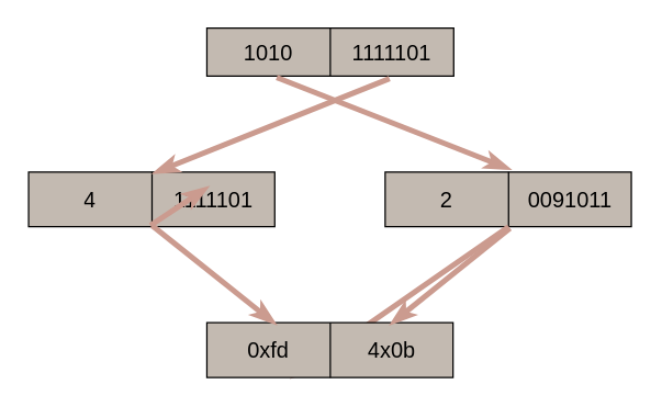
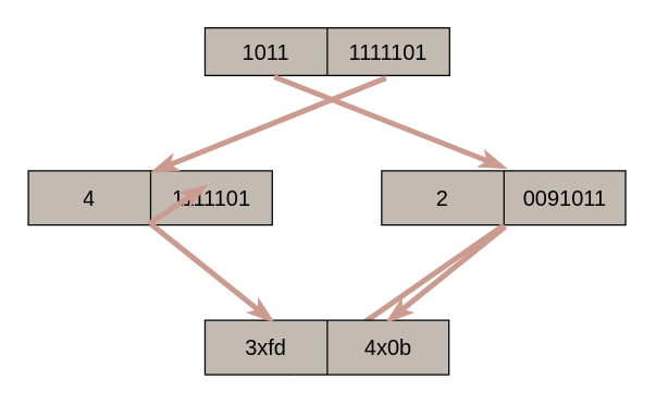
  <mxCell id="0" />
  <mxCell id="1" parent="0" />
  <mxCell id="2" value="" style="shape=table;html=1;whiteSpace=wrap;startSize=0;container=1;collapsible=0;childLayout=tableLayout;fillColor=#C3BAB1;" vertex="1" parent="1"><mxGeometry x="20" y="125" width="179.5" height="40" as="geometry" /></mxCell>
  <mxCell id="3" value="" style="shape=tableRow;horizontal=0;startSize=0;swimlaneHead=0;swimlaneBody=0;top=0;left=0;bottom=0;right=0;collapsible=0;dropTarget=0;fillColor=none;points=[[0,0.5],[1,0.5]];portConstraint=eastwest;" vertex="1" parent="2"><mxGeometry width="179.5" height="40" as="geometry" /></mxCell>
  <mxCell id="4" value="&lt;font style=&quot;font-size: 16px;&quot;&gt;4&lt;/font&gt;" style="shape=partialRectangle;html=1;whiteSpace=wrap;connectable=0;fillColor=none;top=0;left=0;bottom=0;right=0;overflow=hidden;" vertex="1" parent="3"><mxGeometry width="90" height="40" as="geometry"><mxRectangle width="90" height="40" as="alternateBounds" /></mxGeometry></mxCell>
  <mxCell id="5" value="&lt;font style=&quot;font-size: 16px;&quot;&gt;1111101&lt;/font&gt;" style="shape=partialRectangle;html=1;whiteSpace=wrap;connectable=0;fillColor=none;top=0;left=0;bottom=0;right=0;overflow=hidden;" vertex="1" parent="3"><mxGeometry x="90" width="90" height="40" as="geometry"><mxRectangle width="90" height="40" as="alternateBounds" /></mxGeometry></mxCell>
  <mxCell id="6" value="" style="shape=table;html=1;whiteSpace=wrap;startSize=0;container=1;collapsible=0;childLayout=tableLayout;fillColor=#C3BAB1;rounded=1;" vertex="1" parent="1"><mxGeometry x="150" y="20" width="180" height="35" as="geometry" /></mxCell>
  <mxCell id="7" value="" style="shape=tableRow;horizontal=0;startSize=0;swimlaneHead=0;swimlaneBody=0;top=0;left=0;bottom=0;right=0;collapsible=0;dropTarget=0;fillColor=none;points=[[0,0.5],[1,0.5]];portConstraint=eastwest;" vertex="1" parent="6"><mxGeometry width="180" height="35" as="geometry" /></mxCell>
- <mxCell id="8" value="&lt;font style=&quot;font-size: 16px;&quot;&gt;1010&lt;/font&gt;" style="shape=partialRectangle;html=1;whiteSpace=wrap;connectable=0;fillColor=none;top=0;left=0;bottom=0;right=0;overflow=hidden;" vertex="1" parent="7"><mxGeometry width="90" height="35" as="geometry"><mxRectangle width="90" height="35" as="alternateBounds" /></mxGeometry></mxCell>
+ <mxCell id="8" value="&lt;font style=&quot;font-size: 16px;&quot;&gt;1011&lt;/font&gt;" style="shape=partialRectangle;html=1;whiteSpace=wrap;connectable=0;fillColor=none;top=0;left=0;bottom=0;right=0;overflow=hidden;" vertex="1" parent="7"><mxGeometry width="90" height="35" as="geometry"><mxRectangle width="90" height="35" as="alternateBounds" /></mxGeometry></mxCell>
  <mxCell id="9" value="&lt;font style=&quot;font-size: 16px;&quot;&gt;1111101&lt;/font&gt;" style="shape=partialRectangle;html=1;whiteSpace=wrap;connectable=0;fillColor=none;top=0;left=0;bottom=0;right=0;overflow=hidden;" vertex="1" parent="7"><mxGeometry x="90" width="90" height="35" as="geometry"><mxRectangle width="90" height="35" as="alternateBounds" /></mxGeometry></mxCell>
  <mxCell id="10" value="" style="shape=table;html=1;whiteSpace=wrap;startSize=0;container=1;collapsible=0;childLayout=tableLayout;fillColor=#C3BAB1;" vertex="1" parent="1"><mxGeometry x="280" y="125" width="179.5" height="40" as="geometry" /></mxCell>
  <mxCell id="11" value="" style="shape=tableRow;horizontal=0;startSize=0;swimlaneHead=0;swimlaneBody=0;top=0;left=0;bottom=0;right=0;collapsible=0;dropTarget=0;fillColor=none;points=[[0,0.5],[1,0.5]];portConstraint=eastwest;" vertex="1" parent="10"><mxGeometry width="179.5" height="40" as="geometry" /></mxCell>
  <mxCell id="12" value="&lt;font style=&quot;font-size: 16px;&quot;&gt;2&lt;/font&gt;" style="shape=partialRectangle;html=1;whiteSpace=wrap;connectable=0;fillColor=none;top=0;left=0;bottom=0;right=0;overflow=hidden;" vertex="1" parent="11"><mxGeometry width="90" height="40" as="geometry"><mxRectangle width="90" height="40" as="alternateBounds" /></mxGeometry></mxCell>
  <mxCell id="13" value="&lt;font style=&quot;font-size: 16px;&quot;&gt;0091011&lt;/font&gt;" style="shape=partialRectangle;html=1;whiteSpace=wrap;connectable=0;fillColor=none;top=0;left=0;bottom=0;right=0;overflow=hidden;" vertex="1" parent="11"><mxGeometry x="90" width="90" height="40" as="geometry"><mxRectangle width="90" height="40" as="alternateBounds" /></mxGeometry></mxCell>
  <mxCell id="14" value="" style="endArrow=classicThin;html=1;fontSize=16;fontColor=#666666;strokeWidth=4;strokeColor=#CB9B8F;entryX=0.229;entryY=0;entryDx=0;entryDy=0;entryPerimeter=0;endFill=1;exitX=0.495;exitY=0.975;exitDx=0;exitDy=0;exitPerimeter=0;" edge="1" parent="1" source="3"><mxGeometry width="50" height="50" relative="1" as="geometry"><mxPoint x="315.25" y="65" as="sourcePoint" /><mxPoint x="150.827" y="136" as="targetPoint" /></mxGeometry></mxCell>
  <mxCell id="15" value="" style="endArrow=classicThin;html=1;fontSize=16;fontColor=#666666;strokeWidth=4;strokeColor=#CB9B8F;entryX=0.792;entryY=-0.05;entryDx=0;entryDy=0;entryPerimeter=0;endFill=1;exitX=0.501;exitY=1;exitDx=0;exitDy=0;exitPerimeter=0;" edge="1" parent="1" source="11"><mxGeometry width="50" height="50" relative="1" as="geometry"><mxPoint x="148.852" y="174" as="sourcePoint" /><mxPoint x="211.856" y="275" as="targetPoint" /></mxGeometry></mxCell>
  <mxCell id="16" value="" style="endArrow=classicThin;html=1;fontSize=16;fontColor=#666666;strokeWidth=4;strokeColor=#CB9B8F;endFill=1;entryX=0.508;entryY=0.021;entryDx=0;entryDy=0;entryPerimeter=0;exitX=0.74;exitY=1.052;exitDx=0;exitDy=0;exitPerimeter=0;" edge="1" parent="1" source="7" target="3"><mxGeometry width="50" height="50" relative="1" as="geometry"><mxPoint x="250" y="85" as="sourcePoint" /><mxPoint x="90" y="75" as="targetPoint" /></mxGeometry></mxCell>
  <mxCell id="17" value="" style="shape=table;html=1;whiteSpace=wrap;startSize=0;container=1;collapsible=0;childLayout=tableLayout;fillColor=#C3BAB1;" vertex="1" parent="1"><mxGeometry x="150" y="235" width="179.5" height="40" as="geometry" /></mxCell>
  <mxCell id="18" value="" style="shape=tableRow;horizontal=0;startSize=0;swimlaneHead=0;swimlaneBody=0;top=0;left=0;bottom=0;right=0;collapsible=0;dropTarget=0;fillColor=none;points=[[0,0.5],[1,0.5]];portConstraint=eastwest;" vertex="1" parent="17"><mxGeometry width="179.5" height="40" as="geometry" /></mxCell>
- <mxCell id="19" value="&lt;span style=&quot;font-size: 16px;&quot;&gt;0xfd&lt;/span&gt;" style="shape=partialRectangle;html=1;whiteSpace=wrap;connectable=0;fillColor=none;top=0;left=0;bottom=0;right=0;overflow=hidden;" vertex="1" parent="18"><mxGeometry width="90" height="40" as="geometry"><mxRectangle width="90" height="40" as="alternateBounds" /></mxGeometry></mxCell>
+ <mxCell id="19" value="&lt;span style=&quot;font-size: 16px;&quot;&gt;3xfd&lt;/span&gt;" style="shape=partialRectangle;html=1;whiteSpace=wrap;connectable=0;fillColor=none;top=0;left=0;bottom=0;right=0;overflow=hidden;" vertex="1" parent="18"><mxGeometry width="90" height="40" as="geometry"><mxRectangle width="90" height="40" as="alternateBounds" /></mxGeometry></mxCell>
  <mxCell id="20" value="&lt;span style=&quot;font-size: 16px;&quot;&gt;4x0b&lt;/span&gt;" style="shape=partialRectangle;html=1;whiteSpace=wrap;connectable=0;fillColor=none;top=0;left=0;bottom=0;right=0;overflow=hidden;" vertex="1" parent="18"><mxGeometry x="90" width="90" height="40" as="geometry"><mxRectangle width="90" height="40" as="alternateBounds" /></mxGeometry></mxCell>
  <mxCell id="21" value="" style="endArrow=classicThin;html=1;fontSize=16;fontColor=#666666;strokeWidth=4;strokeColor=#CB9B8F;endFill=1;entryX=0.507;entryY=-0.05;entryDx=0;entryDy=0;entryPerimeter=0;exitX=0.283;exitY=1.029;exitDx=0;exitDy=0;exitPerimeter=0;" edge="1" parent="1" source="7" target="11"><mxGeometry width="50" height="50" relative="1" as="geometry"><mxPoint x="293.2" y="66.82" as="sourcePoint" /><mxPoint x="121.186" y="135.84" as="targetPoint" /></mxGeometry></mxCell>
  <mxCell id="22" value="" style="endArrow=classicThin;html=1;fontSize=16;fontColor=#666666;strokeWidth=4;strokeColor=#CB9B8F;endFill=1;entryX=0.279;entryY=0.025;entryDx=0;entryDy=0;entryPerimeter=0;exitX=0.501;exitY=0.975;exitDx=0;exitDy=0;exitPerimeter=0;" edge="1" parent="1" source="3" target="18"><mxGeometry width="50" height="50" relative="1" as="geometry"><mxPoint x="293.2" y="66.82" as="sourcePoint" /><mxPoint x="121.186" y="135.84" as="targetPoint" /></mxGeometry></mxCell>
  <mxCell id="23" value="" style="endArrow=classicThin;html=1;fontSize=16;fontColor=#666666;strokeWidth=4;strokeColor=#CB9B8F;endFill=1;entryX=0.747;entryY=0.025;entryDx=0;entryDy=0;entryPerimeter=0;exitX=0.507;exitY=1.025;exitDx=0;exitDy=0;exitPerimeter=0;" edge="1" parent="1" source="11" target="18"><mxGeometry width="50" height="50" relative="1" as="geometry"><mxPoint x="293.2" y="66.82" as="sourcePoint" /><mxPoint x="121.186" y="135.84" as="targetPoint" /></mxGeometry></mxCell>
